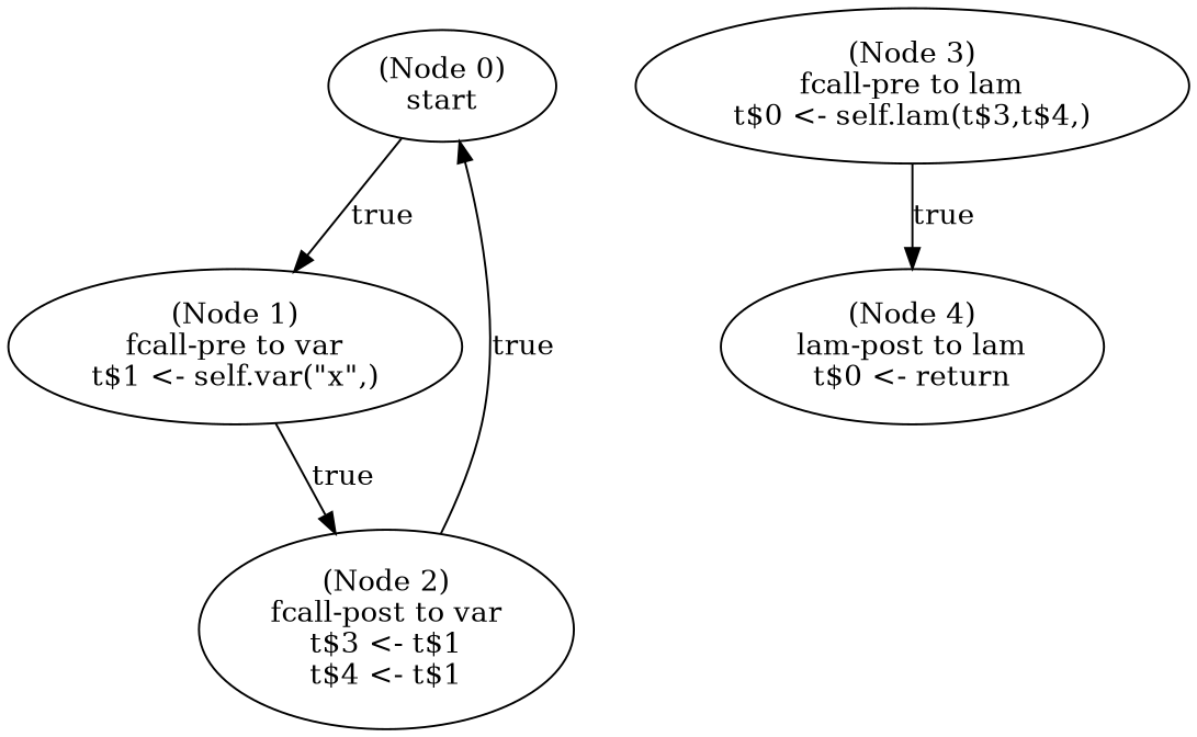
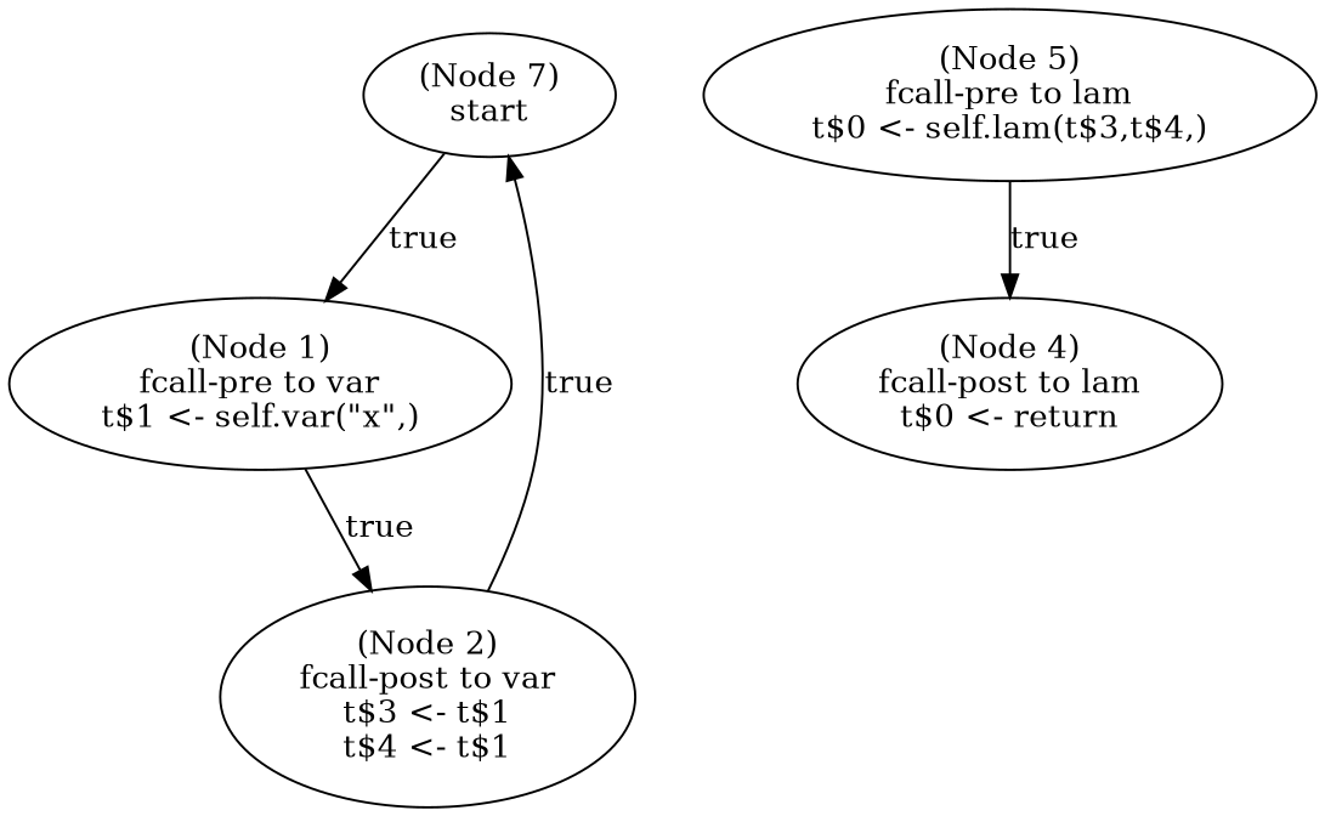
  digraph {
-   n1 [label="(Node 0)\nstart\n"]
+   n1 [label="(Node 7)\nstart\n"]
    n2 [label="(Node 1)\nfcall-pre to var\nt$1 <- self.var(\"x\",)\n"]
    n3 [label="(Node 2)\nfcall-post to var\nt$3 <- t$1\nt$4 <- t$1\n"]
-   n4 [label="(Node 3)\nfcall-pre to lam\nt$0 <- self.lam(t$3,t$4,)\n"]
-   n5 [label="(Node 4)\nlam-post to lam\nt$0 <- return\n"]
+   n4 [label="(Node 5)\nfcall-pre to lam\nt$0 <- self.lam(t$3,t$4,)\n"]
+   n5 [label="(Node 4)\nfcall-post to lam\nt$0 <- return\n"]
    n1 -> n2 [label=true]
    n2 -> n3 [label=true]
    n3 -> n1 [label=true]
    n4 -> n5 [label=true]
  }
